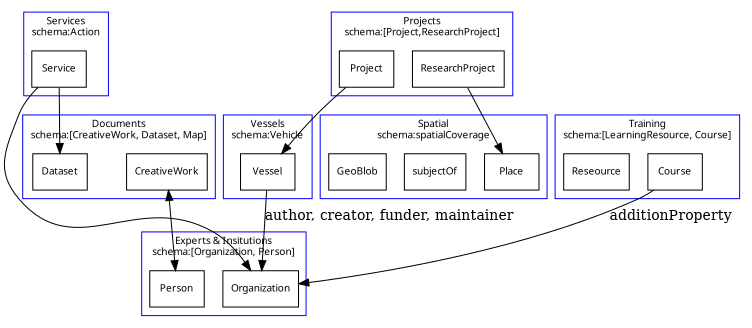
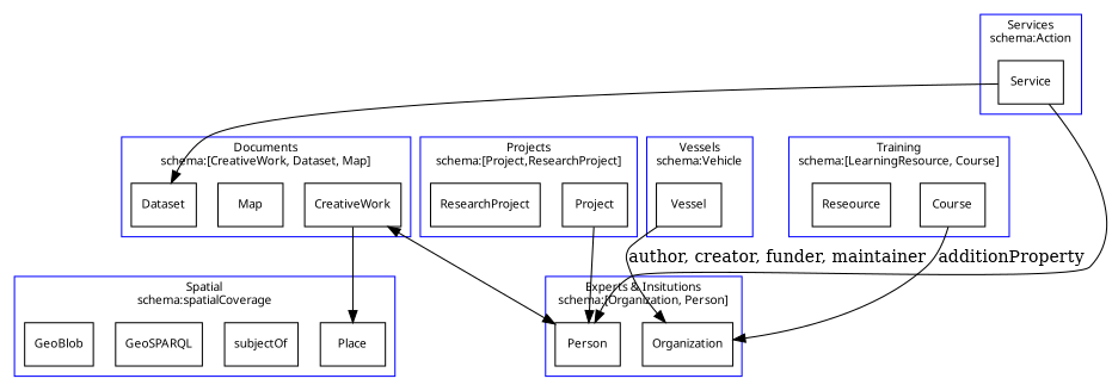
  digraph {
    compound=true
    fontname=Verdana
    fontsize=10
    node [fontname=Verdana fontsize=10 shape=record]
    Person
    Organization
    Service
    Place
    subjectOf
+   GeoSPARQL
    GeoBlob
    Project
    ResearchProject
    Vessel
    Course
    Reseource
    CreativeWork
+   Map
    Dataset
    subgraph cluster_1 {
      color=blue
      label="Experts & Insitutions\nschema:[Organization, Person]"
      Person
      Organization
    }
    subgraph cluster_2 {
      color=blue
      label="Services\nschema:Action"
      Service
    }
    subgraph cluster_3 {
      color=blue
      label="Spatial\nschema:spatialCoverage"
      Place
      subjectOf
+     GeoSPARQL
      GeoBlob
    }
    subgraph cluster_4 {
      color=blue
      label="Projects\nschema:[Project,ResearchProject]"
      Project
      ResearchProject
    }
    subgraph cluster_5 {
      color=blue
      label="Vessels\nschema:Vehicle"
      Vessel
    }
    subgraph cluster_6 {
      color=blue
      label="Training\nschema:[LearningResource, Course]"
      Course
      Reseource
    }
    subgraph cluster_7 {
      color=blue
      label="Documents\nschema:[CreativeWork, Dataset, Map]"
      CreativeWork
+     Map
      Dataset
    }
-   Service -> Organization
+   Service -> Person
    Service -> Dataset
-   Project -> Vessel
+   Project -> Person
    Vessel -> Organization [label="author, creator, funder, maintainer"]
    Course -> Organization [label=additionProperty]
    CreativeWork -> Person [dir=both]
-   ResearchProject -> Place
+   CreativeWork -> Place
  }
